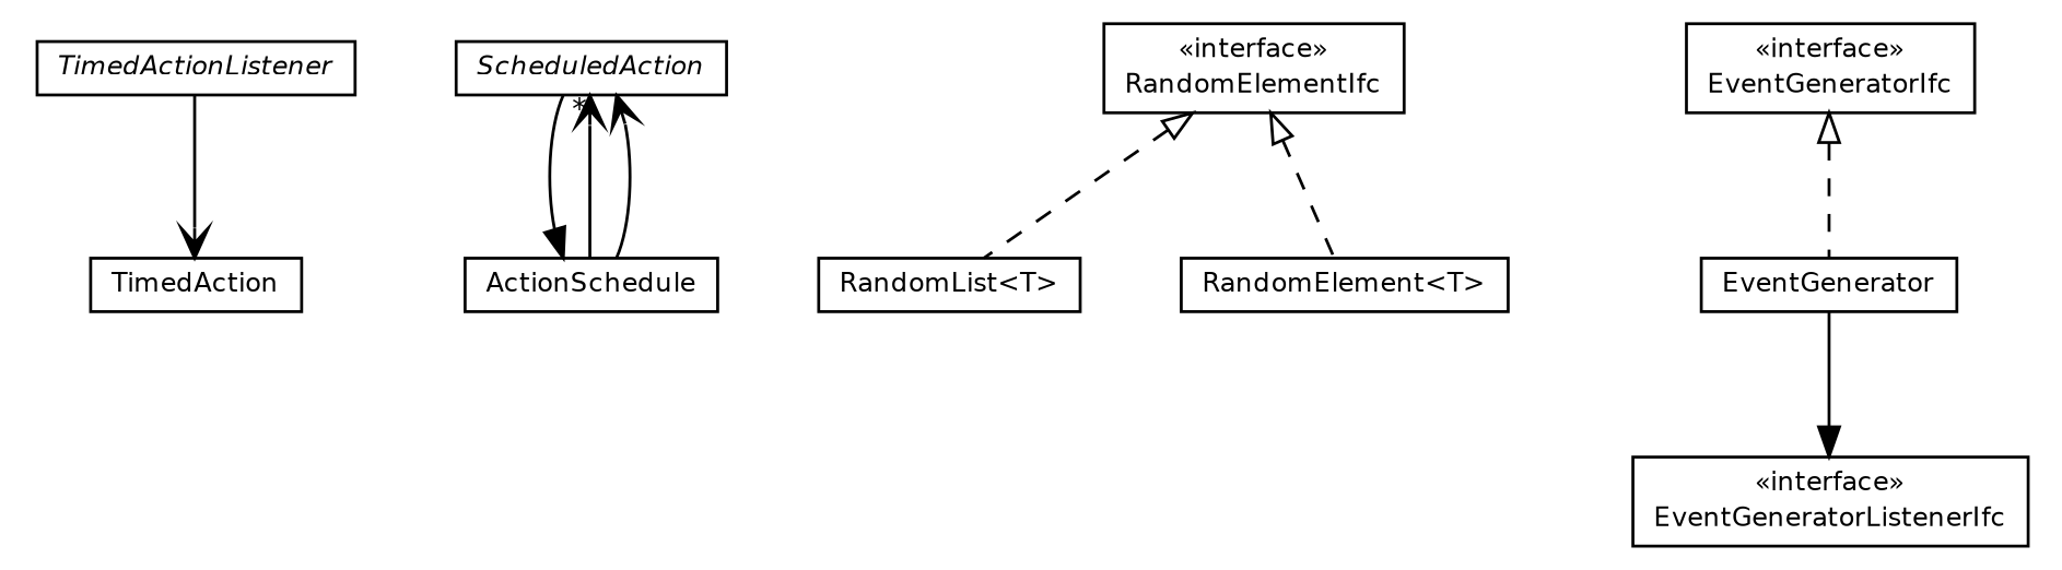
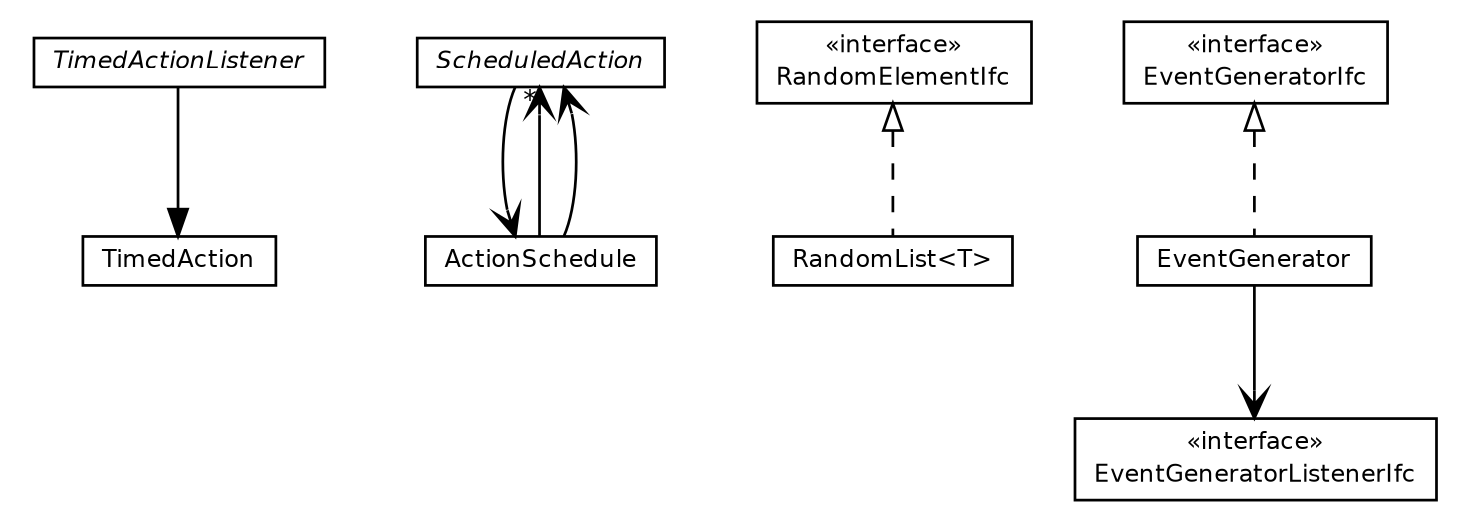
  digraph {
    nodesep=0.25
    ranksep=0.5
    node [fontcolor=black fontname=Helvetica fontsize=9.0 shape=plaintext]
    edge [arrowhead=open color=black fontcolor=black fontname=Helvetica fontsize=10.0 headport=p labelfontname=Helvetica labelfontsize=10 tailport=p]
    n1 [label=<<table title="jsl.modeling.elements.TimedActionListener" border="0" cellborder="1" cellspacing="0" cellpadding="2" port="p" href="./TimedActionListener.html"> 		<tr><td><table border="0" cellspacing="0" cellpadding="1"> <tr><td align="center" balign="center"><font face="Helvetica-Oblique"> TimedActionListener </font></td></tr> 		</table></td></tr> 		</table>>]
    n2 [label=<<table title="jsl.modeling.elements.TimedAction" border="0" cellborder="1" cellspacing="0" cellpadding="2" port="p" href="./TimedAction.html"> 		<tr><td><table border="0" cellspacing="0" cellpadding="1"> <tr><td align="center" balign="center"> TimedAction </td></tr> 		</table></td></tr> 		</table>>]
    n3 [label=<<table title="jsl.modeling.elements.ScheduledAction" border="0" cellborder="1" cellspacing="0" cellpadding="2" port="p" href="./ScheduledAction.html"> 		<tr><td><table border="0" cellspacing="0" cellpadding="1"> <tr><td align="center" balign="center"><font face="Helvetica-Oblique"> ScheduledAction </font></td></tr> 		</table></td></tr> 		</table>>]
    n4 [label=<<table title="jsl.modeling.elements.ActionSchedule" border="0" cellborder="1" cellspacing="0" cellpadding="2" port="p" href="./ActionSchedule.html"> 		<tr><td><table border="0" cellspacing="0" cellpadding="1"> <tr><td align="center" balign="center"> ActionSchedule </td></tr> 		</table></td></tr> 		</table>>]
    n5 [label=<<table title="jsl.modeling.elements.RandomList" border="0" cellborder="1" cellspacing="0" cellpadding="2" port="p" href="./RandomList.html"> 		<tr><td><table border="0" cellspacing="0" cellpadding="1"> <tr><td align="center" balign="center"> RandomList&lt;T&gt; </td></tr> 		</table></td></tr> 		</table>>]
    n6 [label=<<table title="jsl.modeling.elements.RandomElementIfc" border="0" cellborder="1" cellspacing="0" cellpadding="2" port="p" href="./RandomElementIfc.html"> 		<tr><td><table border="0" cellspacing="0" cellpadding="1"> <tr><td align="center" balign="center"> &#171;interface&#187; </td></tr> <tr><td align="center" balign="center"> RandomElementIfc </td></tr> 		</table></td></tr> 		</table>>]
-   n7 [label=<<table title="jsl.modeling.elements.RandomElement" border="0" cellborder="1" cellspacing="0" cellpadding="2" port="p" href="./RandomElement.html"> 		<tr><td><table border="0" cellspacing="0" cellpadding="1"> <tr><td align="center" balign="center"> RandomElement&lt;T&gt; </td></tr> 		</table></td></tr> 		</table>>]
    n8 [label=<<table title="jsl.modeling.elements.EventGeneratorListenerIfc" border="0" cellborder="1" cellspacing="0" cellpadding="2" port="p" href="./EventGeneratorListenerIfc.html"> 		<tr><td><table border="0" cellspacing="0" cellpadding="1"> <tr><td align="center" balign="center"> &#171;interface&#187; </td></tr> <tr><td align="center" balign="center"> EventGeneratorListenerIfc </td></tr> 		</table></td></tr> 		</table>>]
    n9 [label=<<table title="jsl.modeling.elements.EventGeneratorIfc" border="0" cellborder="1" cellspacing="0" cellpadding="2" port="p" href="./EventGeneratorIfc.html"> 		<tr><td><table border="0" cellspacing="0" cellpadding="1"> <tr><td align="center" balign="center"> &#171;interface&#187; </td></tr> <tr><td align="center" balign="center"> EventGeneratorIfc </td></tr> 		</table></td></tr> 		</table>>]
    n10 [label=<<table title="jsl.modeling.elements.EventGenerator" border="0" cellborder="1" cellspacing="0" cellpadding="2" port="p" href="./EventGenerator.html"> 		<tr><td><table border="0" cellspacing="0" cellpadding="1"> <tr><td align="center" balign="center"> EventGenerator </td></tr> 		</table></td></tr> 		</table>>]
-   n1 -> n2
-   n3 -> n4 [arrowhead=normal]
+   n1 -> n2 [arrowhead=normal]
+   n3 -> n4
    n4 -> n3 [headlabel="*"]
    n4 -> n3
    n6 -> n5 [arrowtail=empty dir=back fontsize=10 style=dashed arrowhead="" color="" fontcolor=""]
-   n6 -> n7 [arrowtail=empty dir=back fontsize=10 style=dashed arrowhead="" color="" fontcolor=""]
    n9 -> n10 [arrowtail=empty dir=back fontsize=10 style=dashed arrowhead="" color="" fontcolor=""]
-   n10 -> n8 [arrowhead=normal]
+   n10 -> n8
  }
